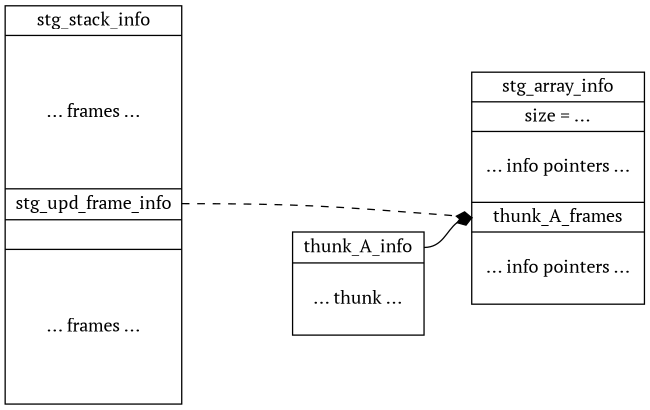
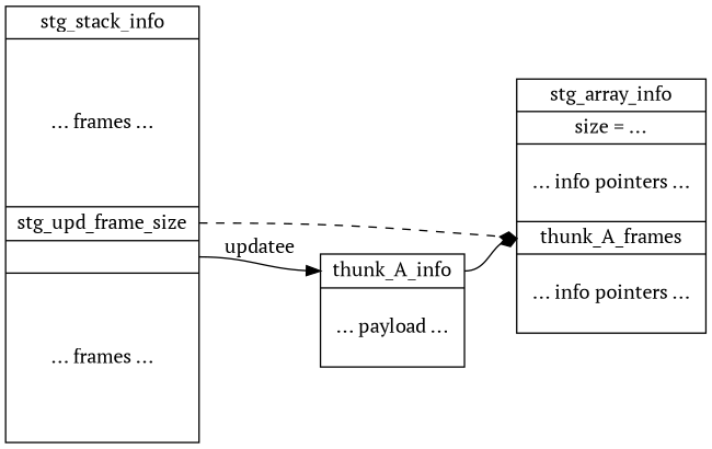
  digraph {
    fontname="PT Serif"
    rankdir=LR
    node [fontname="PT Serif" shape=record]
    edge [fontname="PT Serif" headport=dest arrowhead=diamond]
-   n1 [label=" stg_stack_info           | \n\n\n ... frames ... \n\n\n\n            | <ufi> stg_upd_frame_info                | <updatee>                 | \n\n\n ... frames ... \n\n\n\n"]
-   n2 [label=" <top> thunk_A_info           | \n ... thunk ... \n\n"]
+   n1 [label=" stg_stack_info           | \n\n\n ... frames ... \n\n\n\n            | <ufi> stg_upd_frame_size                | <updatee>                 | \n\n\n ... frames ... \n\n\n\n"]
+   n2 [label=" <top> thunk_A_info           | \n ... payload ... \n\n"]
    n3 [label=" stg_array_info            | size = ...            | \n  ... info pointers ... \n\n           | <dest> thunk_A_frames           | \n  ... info pointers ... \n\n           "]
+   n1 -> n2 [headport=top label=updatee tailport=updatee arrowhead=""]
    n1 -> n3 [style=dashed tailport=ufi]
    n2 -> n3 [tailport=top]
  }
